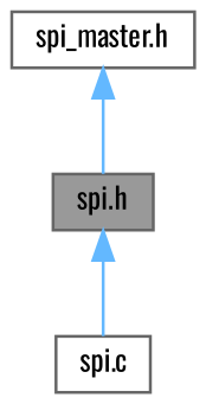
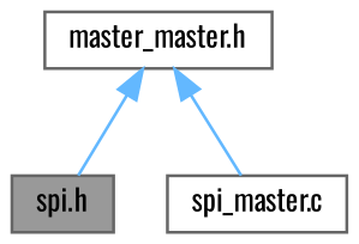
  digraph {
    fontname=Oswald
    node [color=grey40 fillcolor=white fontname=Oswald fontsize=10 shape=box style=filled]
    edge [color=steelblue1 dir=back fontname=Oswald fontsize=10 labelfontname=FreeSans labelfontsize=10 style=solid]
    n1 [color=gray40 fillcolor=grey60 fontcolor=black height=0.2 label="spi.h" width=0.4]
-   n2 [height=0.2 label="spi.c" width=0.4]
-   n3 [height=0.2 label="spi_master.h" width=0.4]
-   n1 -> n2
+   n3 [height=0.2 label="master_master.h" width=0.4]
+   n4 [height=0.2 label="spi_master.c" width=0.4]
    n3 -> n1
+   n3 -> n4
  }
